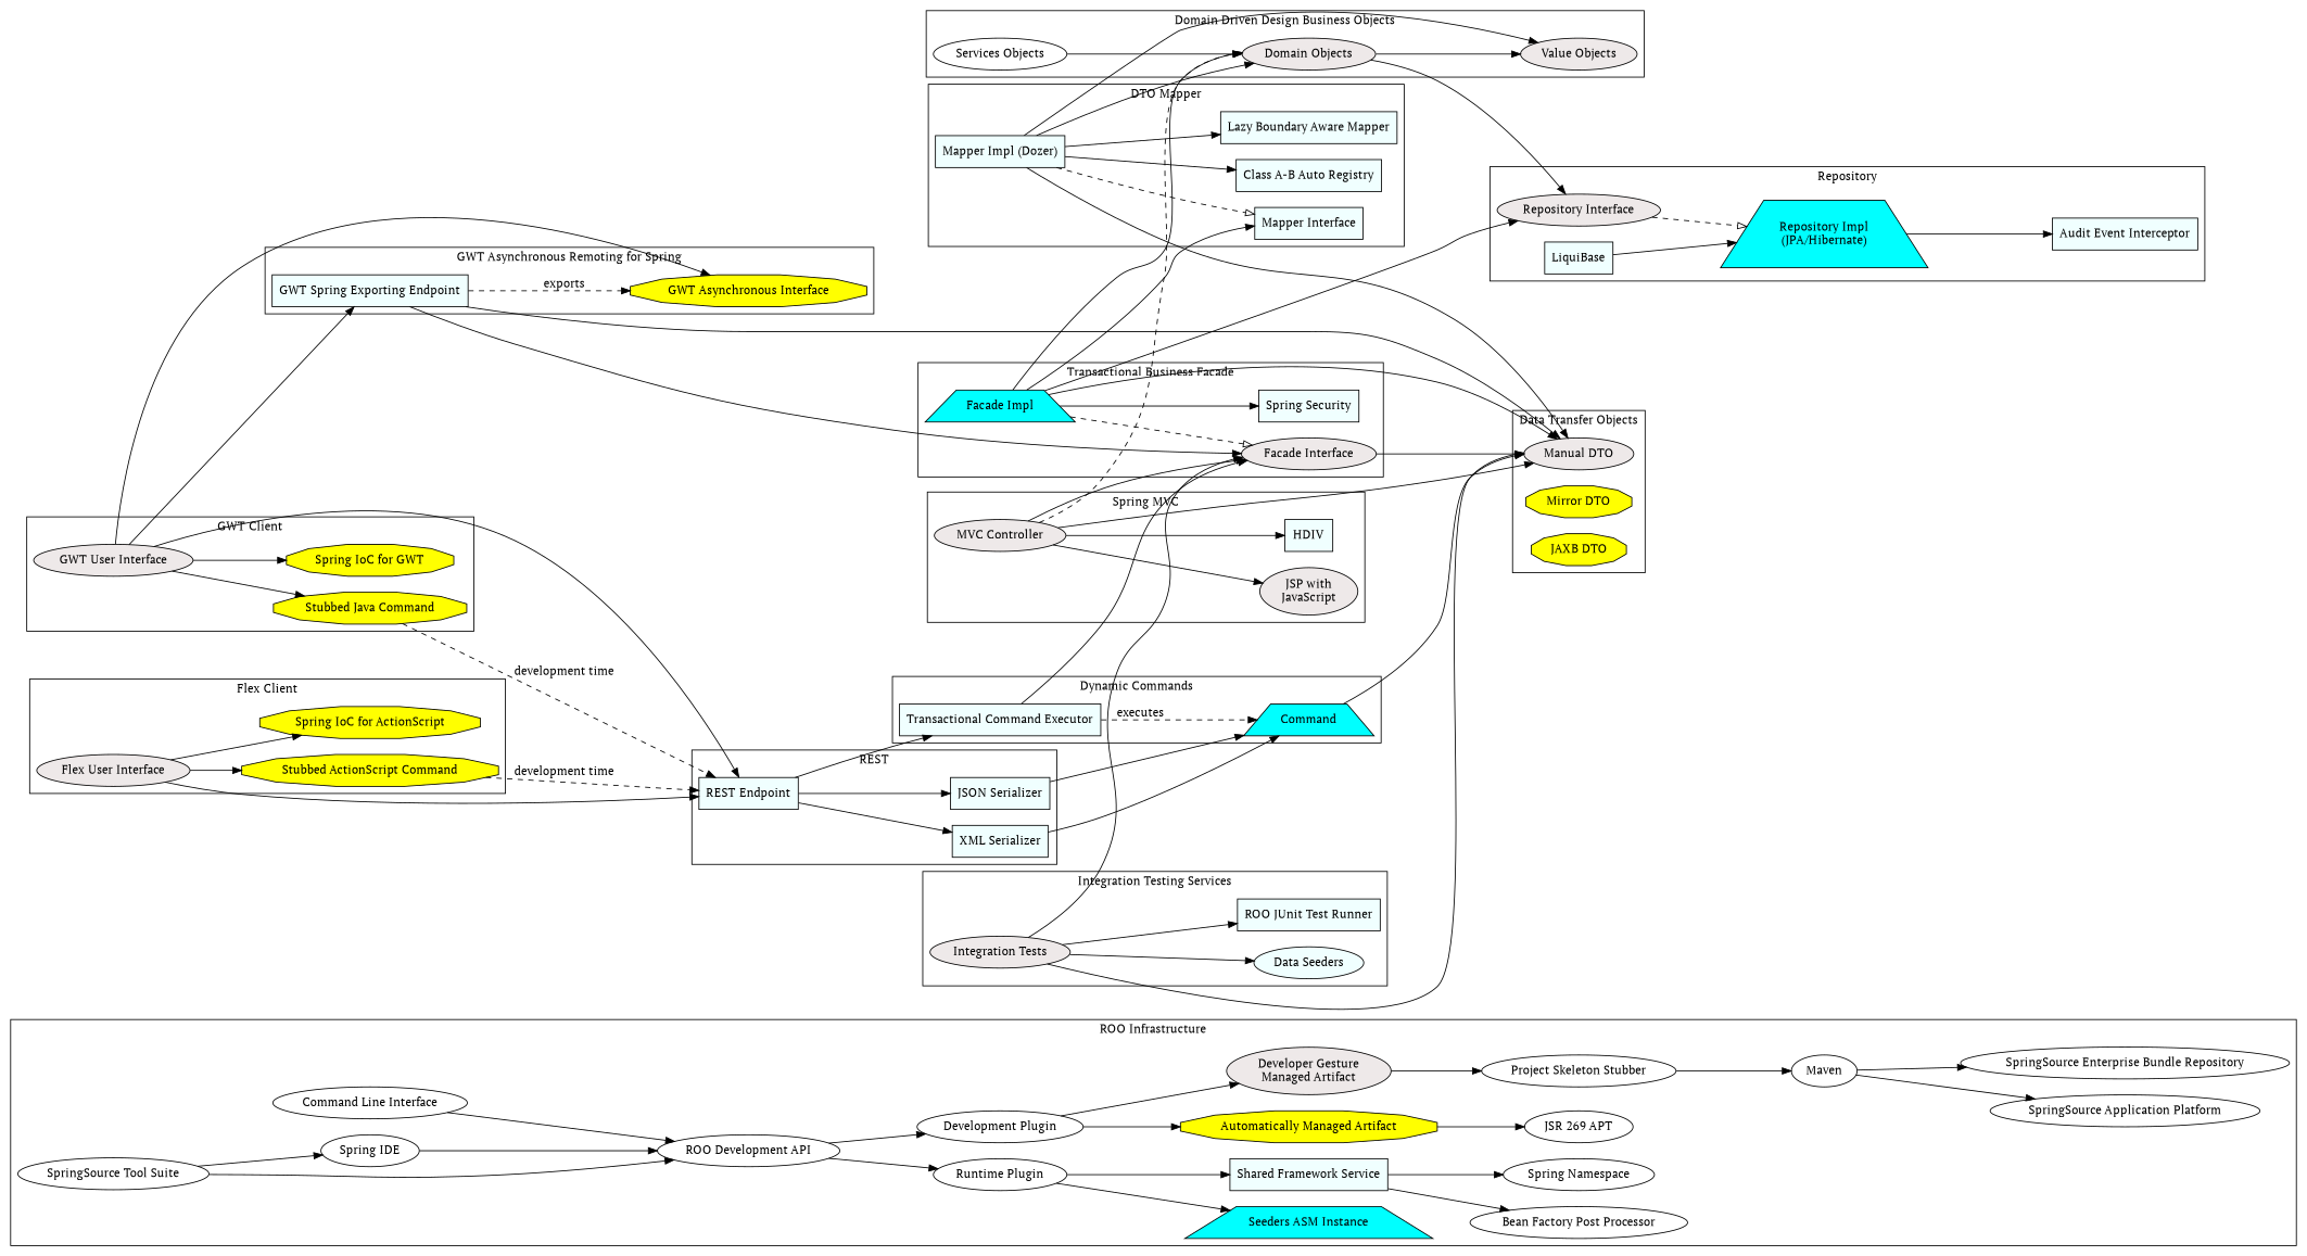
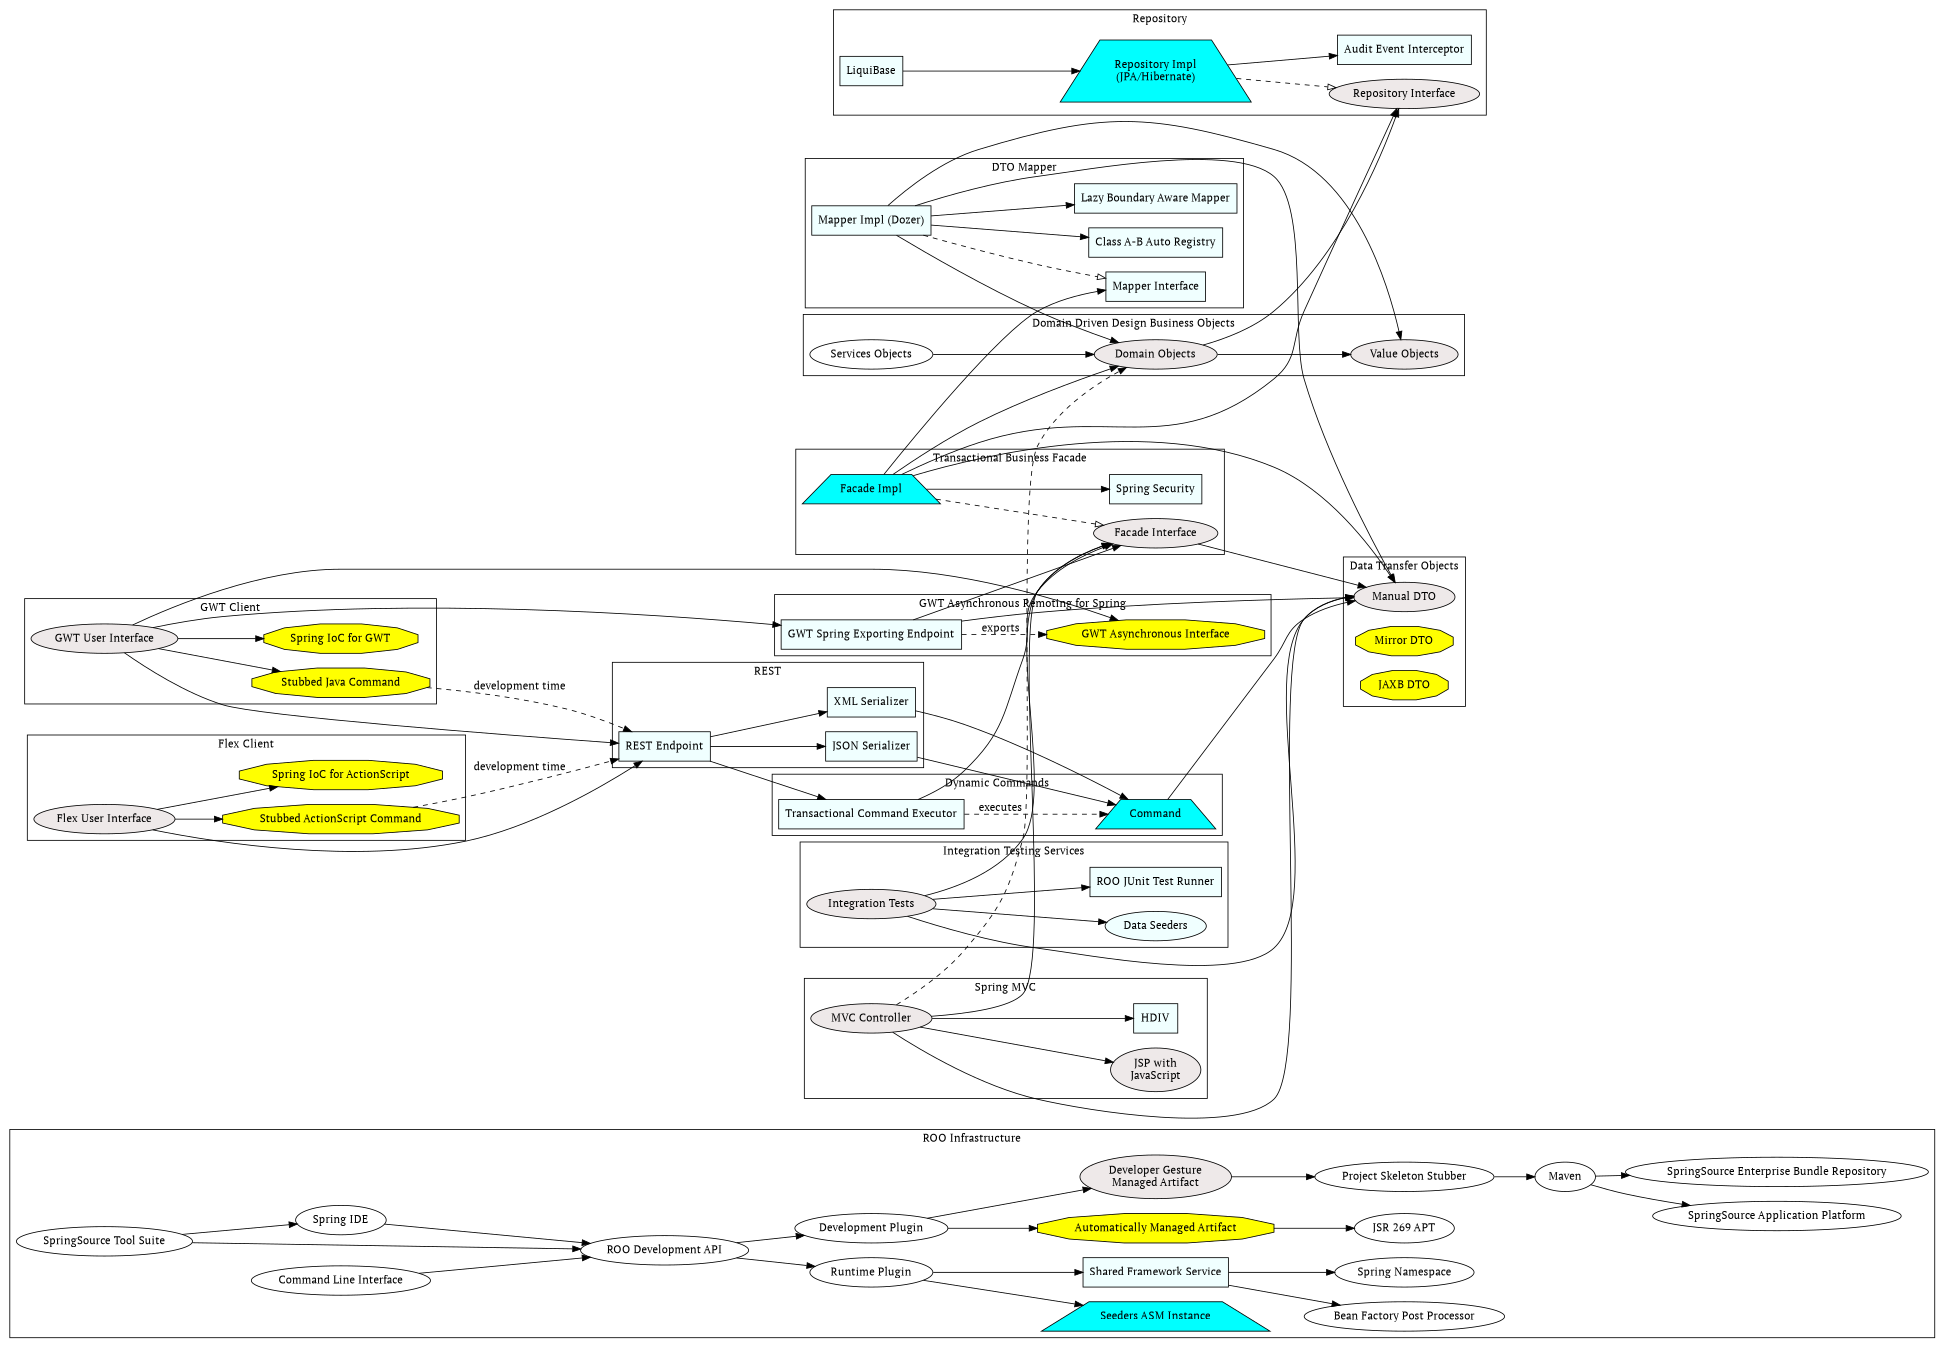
  digraph {
    compound=true
    fontname="PT Serif"
    rankdir=LR
    node [fontname="PT Serif" fillcolor=azure1 style=filled]
    edge [fontname="PT Serif"]
    n1 [label="ROO Development API" fillcolor="" style=""]
    n2 [label="Runtime Plugin" fillcolor="" style=""]
    n3 [label="Development Plugin" fillcolor="" style=""]
    n4 [label="SpringSource Tool Suite" fillcolor="" style=""]
    n5 [label="Spring IDE" fillcolor="" style=""]
    n6 [label="Command Line Interface" fillcolor="" style=""]
    n7 [fillcolor=cyan label="Seeders ASM Instance" shape=trapezium]
    n8 [label="Shared Framework Service" shape=box]
    n9 [label="Bean Factory Post Processor" fillcolor="" style=""]
    n10 [label="Spring Namespace" fillcolor="" style=""]
    n11 [label="Project Skeleton Stubber" fillcolor="" style=""]
    n12 [label=Maven fillcolor="" style=""]
    n13 [fillcolor=yellow label="Automatically Managed Artifact" shape=polygon sides=12]
    n14 [fillcolor=snow2 label="Developer Gesture\nManaged Artifact"]
    n15 [label="JSR 269 APT" fillcolor="" style=""]
    n16 [label="SpringSource Application Platform" fillcolor="" style=""]
    n17 [label="SpringSource Enterprise Bundle Repository" fillcolor="" style=""]
    n18 [fillcolor=snow2 label="Repository Interface"]
    n19 [fillcolor=cyan label="Repository Impl\n(JPA/Hibernate)" shape=trapezium]
    n20 [label="Audit Event Interceptor" shape=box]
    n21 [label=LiquiBase shape=box]
    n22 [label="Services Objects" fillcolor="" style=""]
    n23 [fillcolor=snow2 label="Domain Objects"]
    n24 [fillcolor=snow2 label="Value Objects"]
    n25 [label="Spring Security" shape=box]
    n26 [fillcolor=snow2 label="Facade Interface"]
    n27 [fillcolor=cyan label="Facade Impl" shape=trapezium]
    n28 [label="Mapper Interface" shape=box]
    n29 [label="Mapper Impl (Dozer)" shape=box]
    n30 [label="Class A-B Auto Registry" shape=box]
    n31 [label="Lazy Boundary Aware Mapper" shape=box]
    n32 [fillcolor=snow2 label="Manual DTO"]
    n33 [fillcolor=yellow label="Mirror DTO" shape=polygon sides=12]
    n34 [fillcolor=yellow label="JAXB DTO" shape=polygon sides=12]
    n35 [fillcolor=cyan label=Command shape=trapezium]
    n36 [label="Transactional Command Executor" shape=box]
    n37 [label="REST Endpoint" shape=box]
    n38 [label="XML Serializer" shape=box]
    n39 [label="JSON Serializer" shape=box]
    n40 [fillcolor=snow2 label="Integration Tests"]
    n41 [label="Data Seeders"]
    n42 [label="ROO JUnit Test Runner" shape=box]
    n43 [fillcolor=yellow label="GWT Asynchronous Interface" shape=polygon sides=12]
    n44 [label="GWT Spring Exporting Endpoint" shape=box]
    n45 [fillcolor=snow2 label="GWT User Interface"]
    n46 [fillcolor=yellow label="Stubbed Java Command" shape=polygon sides=12]
    n47 [fillcolor=yellow label="Spring IoC for GWT" shape=polygon sides=12]
    n48 [fillcolor=snow2 label="Flex User Interface"]
    n49 [fillcolor=yellow label="Stubbed ActionScript Command" shape=polygon sides=12]
    n50 [fillcolor=yellow label="Spring IoC for ActionScript" shape=polygon sides=12]
    n51 [fillcolor=snow2 label="MVC Controller"]
    n52 [fillcolor=snow2 label="JSP with\nJavaScript"]
    n53 [label=HDIV shape=box]
    subgraph cluster_1 {
      label="ROO Infrastructure"
      n1
      n2
      n3
      n4
      n5
      n6
      n7
      n8
      n9
      n10
      n11
      n12
      n13
      n14
      n15
      n16
      n17
    }
    subgraph cluster_2 {
      label=Repository
      n18
      n19
      n20
      n21
    }
    subgraph cluster_3 {
      label="Domain Driven Design Business Objects"
      n22
      n23
      n24
    }
    subgraph cluster_4 {
      label="Transactional Business Facade"
      n25
      n26
      n27
    }
    subgraph cluster_5 {
      label="DTO Mapper"
      n28
      n29
      n30
      n31
    }
    subgraph cluster_6 {
      label="Data Transfer Objects"
      n32
      n33
      n34
    }
    subgraph cluster_7 {
      label="Dynamic Commands"
      n35
      n36
    }
    subgraph cluster_8 {
      label=REST
      n37
      n38
      n39
    }
    subgraph cluster_9 {
      label="Integration Testing Services"
      n40
      n41
      n42
    }
    subgraph cluster_10 {
      label="GWT Asynchronous Remoting for Spring"
      n43
      n44
    }
    subgraph cluster_11 {
      label="GWT Client"
      n45
      n46
      n47
    }
    subgraph cluster_12 {
      label="Flex Client"
      n48
      n49
      n50
    }
    subgraph cluster_13 {
      label="Spring MVC"
      n51
      n52
      n53
    }
    n1 -> n2
    n1 -> n3
    n2 -> n7
    n2 -> n8
    n3 -> n13
    n3 -> n14
    n4 -> n1
    n4 -> n5
    n5 -> n1
    n6 -> n1
    n8 -> n9
    n8 -> n10
    n11 -> n12
    n12 -> n16
    n12 -> n17
    n13 -> n15
    n14 -> n11
-   n18 -> n19 [arrowhead=oarrow style=dashed]
+   n19 -> n18 [arrowhead=oarrow style=dashed]
    n19 -> n20
    n21 -> n19
    n22 -> n23
    n23 -> n18
    n23 -> n24
    n26 -> n32
    n27 -> n18
    n27 -> n23
    n27 -> n25
    n27 -> n26 [arrowhead=oarrow style=dashed]
    n27 -> n28
    n27 -> n32
    n29 -> n23
    n29 -> n24
    n29 -> n28 [arrowhead=oarrow style=dashed]
    n29 -> n30
    n29 -> n31
    n29 -> n32
    n35 -> n32
    n36 -> n26
    n36 -> n35 [label=executes style=dashed]
    n37 -> n36
    n37 -> n38
    n37 -> n39
    n38 -> n35
    n39 -> n35
    n40 -> n26
    n40 -> n32
    n40 -> n41
    n40 -> n42
    n44 -> n26
    n44 -> n32
    n44 -> n43 [label=exports style=dashed]
    n45 -> n37
    n45 -> n43
    n45 -> n44
    n45 -> n46
    n45 -> n47
    n46 -> n37 [label="development time" style=dashed]
    n48 -> n37
    n48 -> n49
    n48 -> n50
    n49 -> n37 [label="development time" style=dashed]
    n51 -> n23 [style=dashed]
    n51 -> n26
    n51 -> n32
    n51 -> n52
    n51 -> n53
  }
